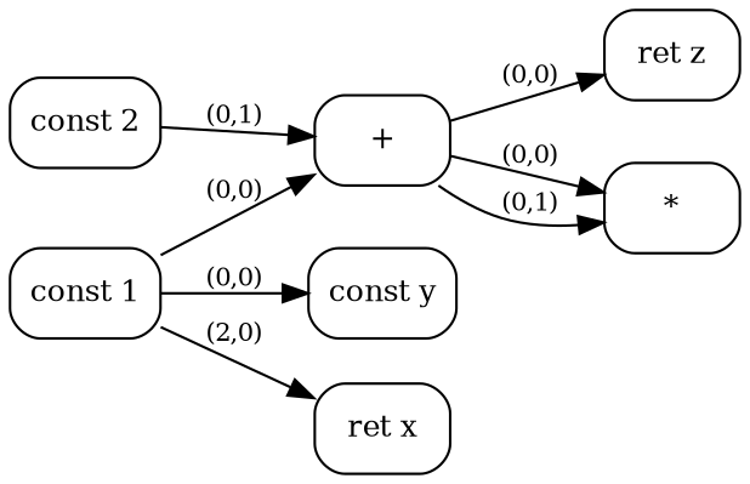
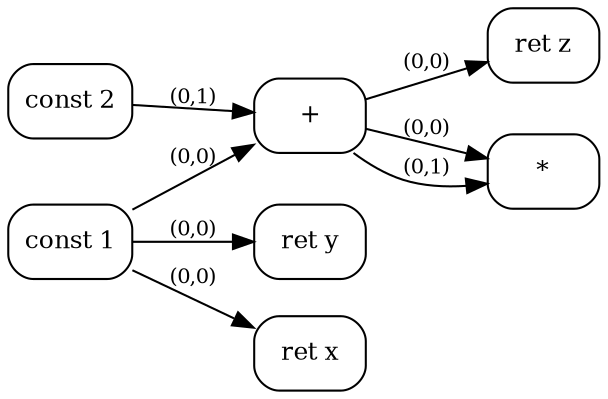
  digraph {
    rankdir=LR
    node [fontsize=12 shape=box style=rounded]
    edge [fontsize=10]
    n1 [label="const 2"]
    n2 [label="+"]
-   n3 [label="const y"]
+   n3 [label="ret y"]
    n4 [label="ret z"]
    n5 [label="*"]
    n6 [label="const 1"]
    n7 [label="ret x"]
    n1 -> n2 [label="(0,1)"]
    n2 -> n4 [label="(0,0)"]
    n2 -> n5 [label="(0,0)"]
    n2 -> n5 [label="(0,1)"]
    n6 -> n2 [label="(0,0)"]
    n6 -> n3 [label="(0,0)"]
-   n6 -> n7 [label="(2,0)"]
+   n6 -> n7 [label="(0,0)"]
  }
